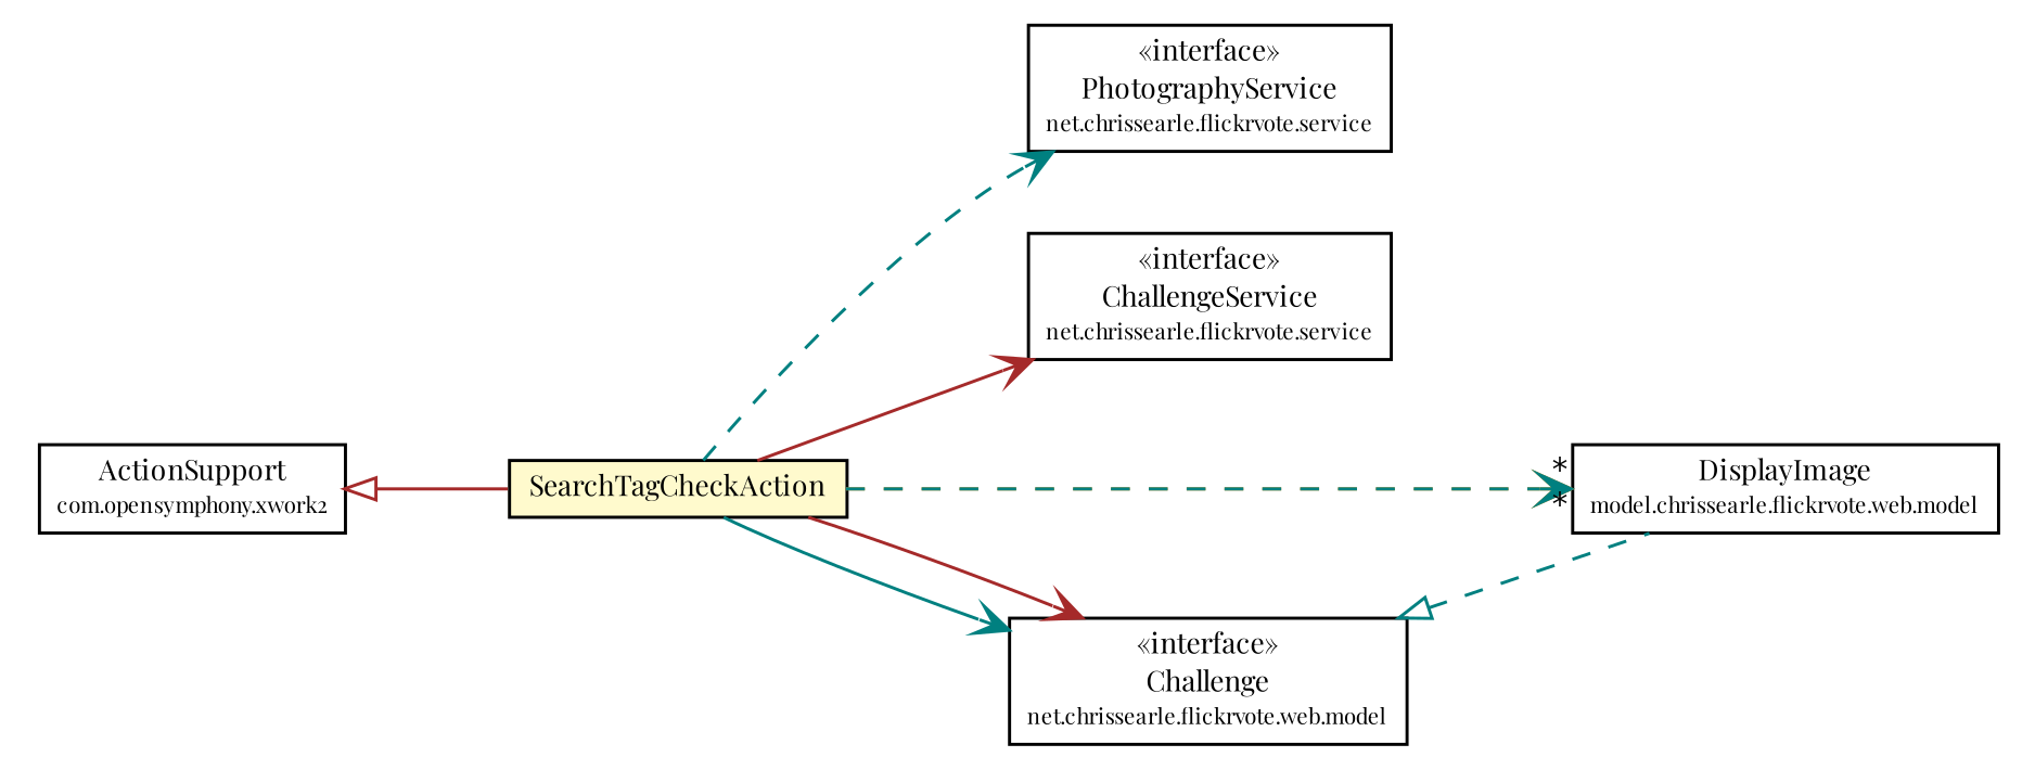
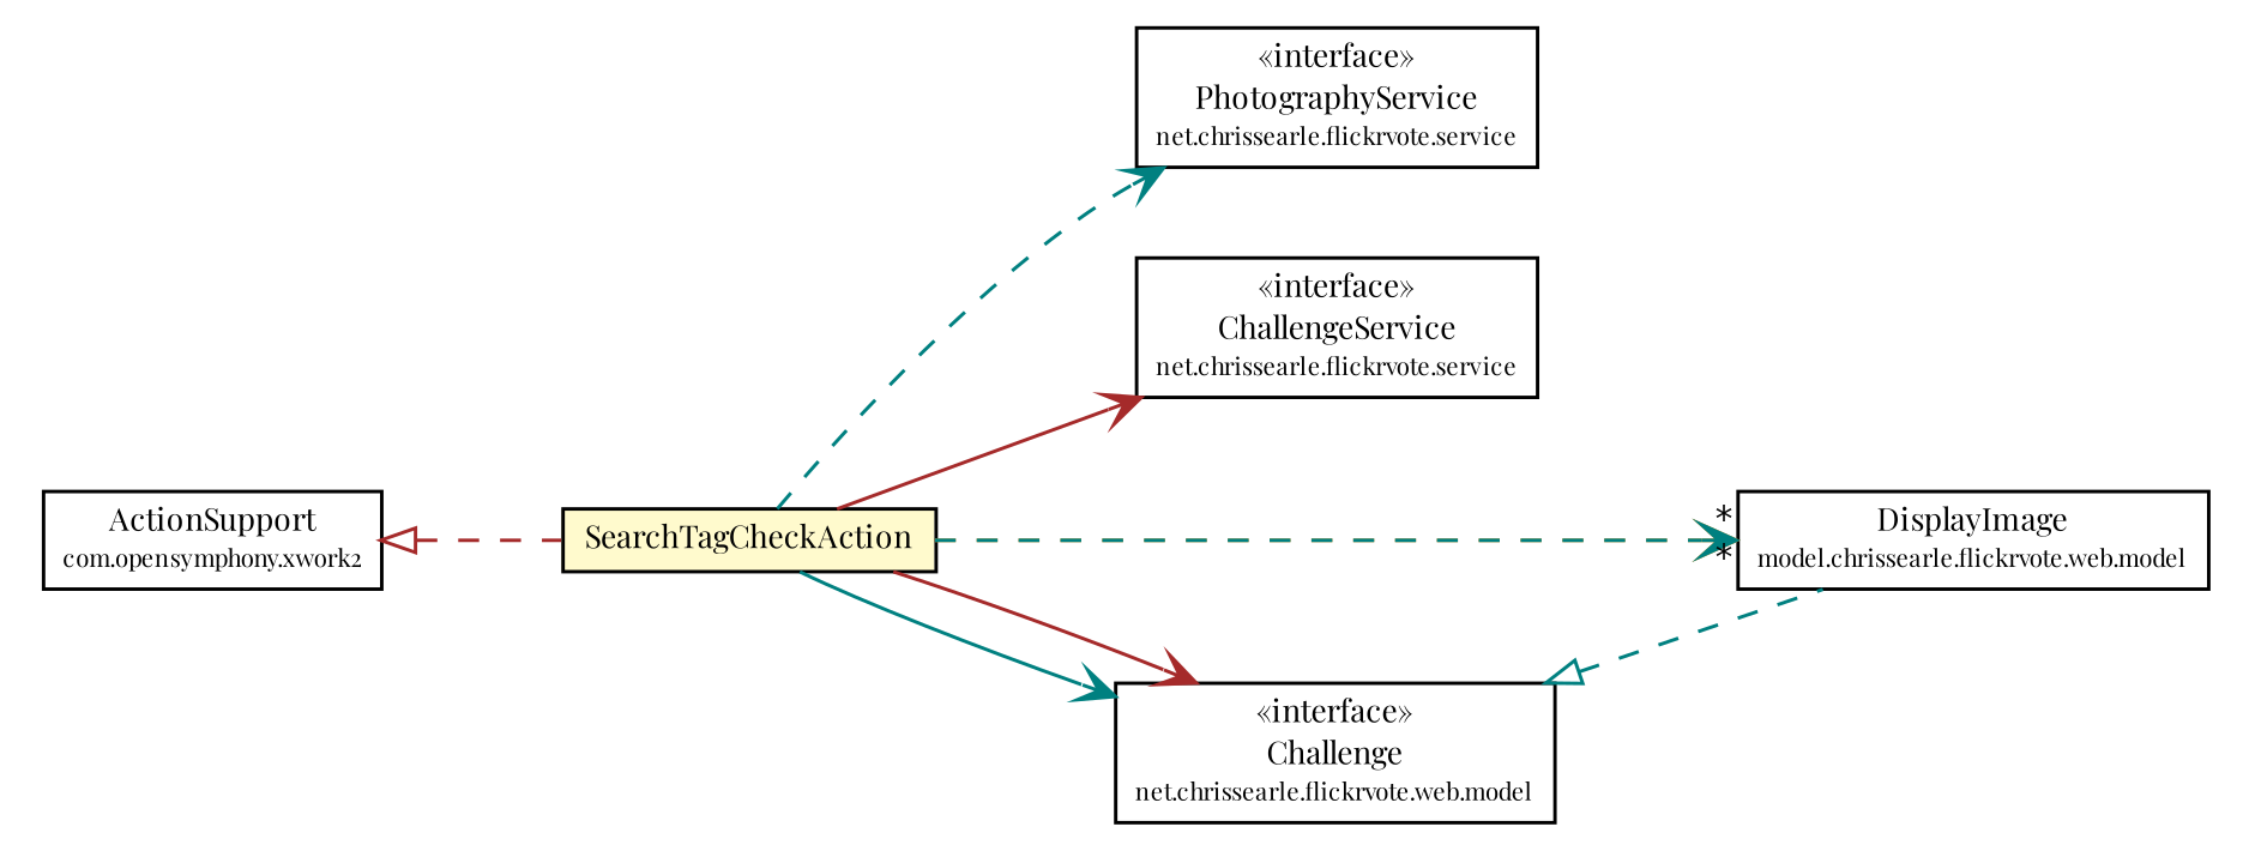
  digraph {
    fontname="Playfair Display"
    rankdir=LR
    node [fontcolor=black fontname="Playfair Display" fontsize=9.0 shape=plaintext]
    edge [arrowhead=open color=teal fontcolor=black fontname="Playfair Display" fontsize=10.0 headport=p labelfontname=Helvetica labelfontsize=10 style=dashed tailport=p]
    n1 [label=<<table border="0" cellborder="1" cellspacing="0" cellpadding="2" port="p" href="../../service/PhotographyService.html"> 		<tr><td><table border="0" cellspacing="0" cellpadding="1"> 			<tr><td> &laquo;interface&raquo; </td></tr> 			<tr><td> PhotographyService </td></tr> 			<tr><td><font point-size="7.0"> net.chrissearle.flickrvote.service </font></td></tr> 		</table></td></tr> 		</table>>]
    n2 [label=<<table border="0" cellborder="1" cellspacing="0" cellpadding="2" port="p" href="../../service/ChallengeService.html"> 		<tr><td><table border="0" cellspacing="0" cellpadding="1"> 			<tr><td> &laquo;interface&raquo; </td></tr> 			<tr><td> ChallengeService </td></tr> 			<tr><td><font point-size="7.0"> net.chrissearle.flickrvote.service </font></td></tr> 		</table></td></tr> 		</table>>]
    n3 [label=<<table border="0" cellborder="1" cellspacing="0" cellpadding="2" port="p" bgcolor="lemonChiffon" href="./SearchTagCheckAction.html"> 		<tr><td><table border="0" cellspacing="0" cellpadding="1"> 			<tr><td> SearchTagCheckAction </td></tr> 		</table></td></tr> 		</table>>]
    n4 [label=<<table border="0" cellborder="1" cellspacing="0" cellpadding="2" port="p" href="../model/DisplayImage.html"> 		<tr><td><table border="0" cellspacing="0" cellpadding="1"> 			<tr><td> DisplayImage </td></tr> 			<tr><td><font point-size="7.0"> model.chrissearle.flickrvote.web.model </font></td></tr> 		</table></td></tr> 		</table>>]
    n5 [label=<<table border="0" cellborder="1" cellspacing="0" cellpadding="2" port="p" href="../model/Challenge.html"> 		<tr><td><table border="0" cellspacing="0" cellpadding="1"> 			<tr><td> &laquo;interface&raquo; </td></tr> 			<tr><td> Challenge </td></tr> 			<tr><td><font point-size="7.0"> net.chrissearle.flickrvote.web.model </font></td></tr> 		</table></td></tr> 		</table>>]
    n6 [label=<<table border="0" cellborder="1" cellspacing="0" cellpadding="2" port="p"> 		<tr><td><table border="0" cellspacing="0" cellpadding="1"> 			<tr><td> ActionSupport </td></tr> 			<tr><td><font point-size="7.0"> com.opensymphony.xwork2 </font></td></tr> 		</table></td></tr> 		</table>>]
    n3 -> n1
    n3 -> n2 [color=brown style=solid]
    n3 -> n4 [color=darkorange headlabel="*"]
    n3 -> n4 [headlabel="*"]
    n3 -> n5 [style=solid]
    n3 -> n5 [color=brown style=solid]
    n5 -> n4 [arrowtail=empty dir=back fontsize=10 arrowhead="" fontcolor=""]
-   n6 -> n3 [arrowtail=empty color=brown dir=back fontsize=10 style=solid arrowhead="" fontcolor=""]
+   n6 -> n3 [arrowtail=empty color=brown dir=back fontsize=10 arrowhead="" fontcolor=""]
  }
